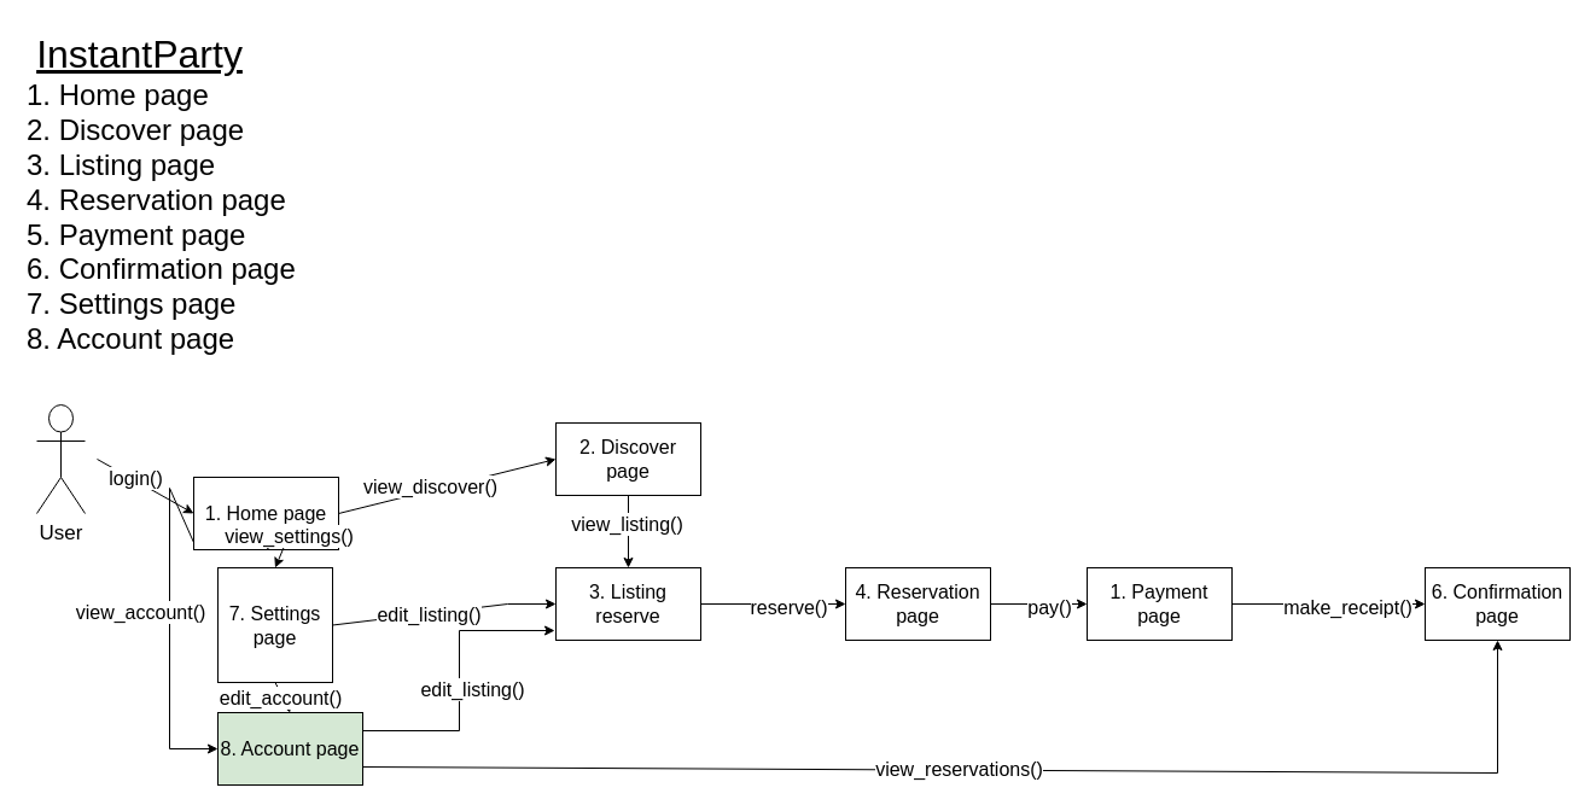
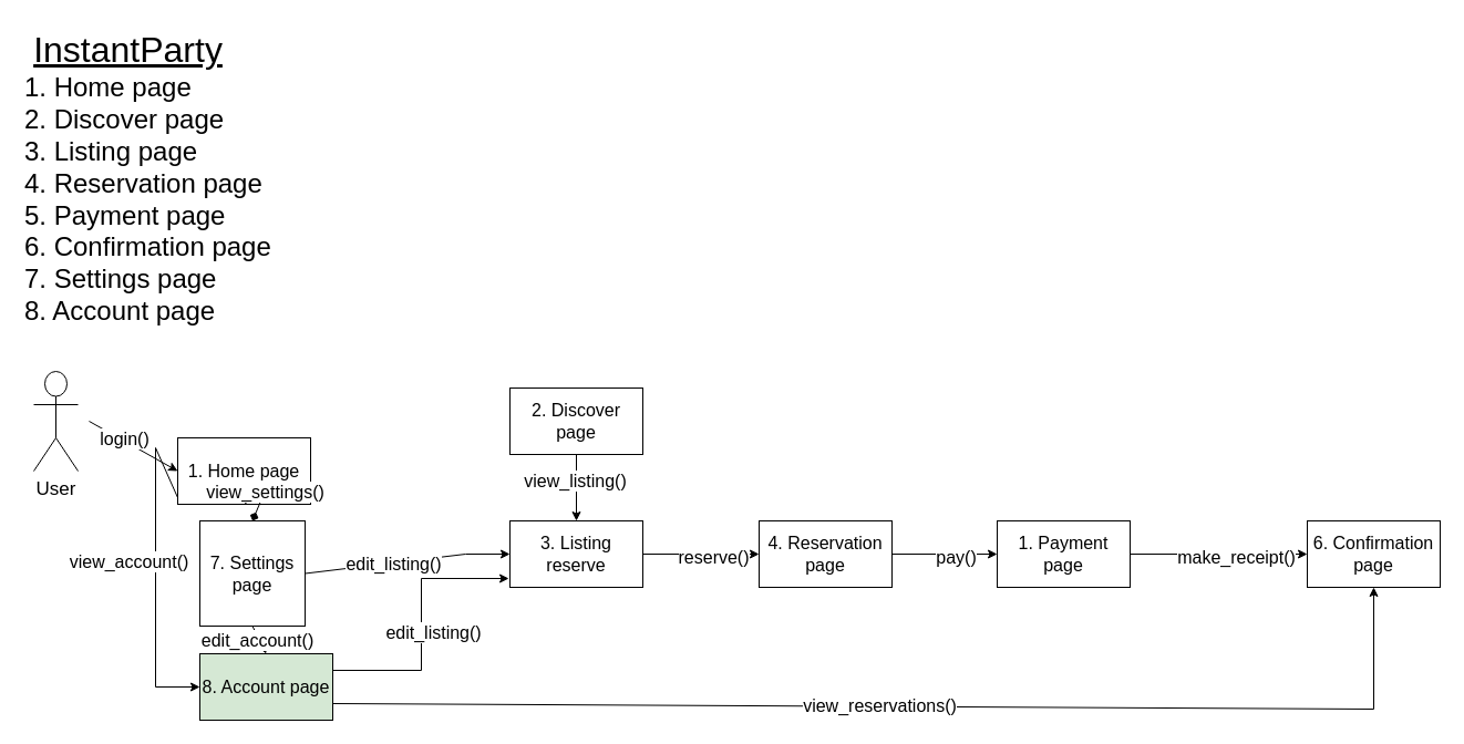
  <mxCell id="0" />
  <mxCell id="1" parent="0" />
  <mxCell id="2" value="&lt;font style=&quot;font-size: 32px;&quot;&gt;&lt;u&gt;InstantParty&lt;/u&gt;&lt;/font&gt;" style="text;html=1;align=center;verticalAlign=middle;resizable=0;points=[];autosize=1;strokeColor=none;fillColor=none;" vertex="1" parent="1"><mxGeometry width="190" height="50" as="geometry" x="20" y="20" /></mxCell>
  <mxCell id="3" value="&lt;font style=&quot;font-size: 24px;&quot;&gt;1. Home page&lt;/font&gt;&lt;div&gt;&lt;div&gt;&lt;font style=&quot;font-size: 24px;&quot;&gt;2. Discover page&lt;/font&gt;&lt;/div&gt;&lt;div&gt;&lt;font style=&quot;font-size: 24px;&quot;&gt;3. Listing page&lt;/font&gt;&lt;/div&gt;&lt;div&gt;&lt;font style=&quot;font-size: 24px;&quot;&gt;4. Reservation page&lt;/font&gt;&lt;/div&gt;&lt;div&gt;&lt;font style=&quot;font-size: 24px;&quot;&gt;5.&amp;nbsp;&lt;/font&gt;&lt;span style=&quot;font-size: 24px; background-color: transparent; color: light-dark(rgb(0, 0, 0), rgb(255, 255, 255));&quot;&gt;Payment page&lt;/span&gt;&lt;/div&gt;&lt;div&gt;&lt;font style=&quot;font-size: 24px;&quot;&gt;6. Confirmation page&lt;/font&gt;&lt;/div&gt;&lt;/div&gt;&lt;div&gt;&lt;font style=&quot;font-size: 24px;&quot;&gt;7. Settings page&lt;/font&gt;&lt;/div&gt;&lt;div&gt;&lt;font style=&quot;font-size: 24px;&quot;&gt;8. Account page&lt;/font&gt;&lt;/div&gt;" style="text;html=1;align=left;verticalAlign=middle;resizable=0;points=[];autosize=1;strokeColor=none;fillColor=none;" vertex="1" parent="1"><mxGeometry y="60" width="250" height="240" as="geometry" x="20" /></mxCell>
  <mxCell id="4" value="User" style="shape=umlActor;verticalLabelPosition=bottom;verticalAlign=top;html=1;outlineConnect=0;fontSize=17;" vertex="1" parent="1"><mxGeometry x="30" y="335" width="40" height="90" as="geometry" /></mxCell>
  <mxCell id="5" value="" style="endArrow=classic;html=1;rounded=0;entryX=0;entryY=0.5;entryDx=0;entryDy=0;" edge="1" parent="1" target="7"><mxGeometry width="50" height="50" relative="1" as="geometry"><mxPoint x="80" y="380" as="sourcePoint" /><mxPoint x="180" y="380" as="targetPoint" /></mxGeometry></mxCell>
  <mxCell id="6" value="&lt;font style=&quot;font-size: 16px;&quot;&gt;login()&lt;/font&gt;" style="edgeLabel;html=1;align=center;verticalAlign=middle;resizable=0;points=[];" vertex="1" connectable="0" parent="5"><mxGeometry x="-0.24" y="2" relative="1" as="geometry"><mxPoint as="offset" /></mxGeometry></mxCell>
  <mxCell id="7" value="&lt;font style=&quot;font-size: 16px;&quot;&gt;1. Home page&lt;/font&gt;" style="rounded=0;whiteSpace=wrap;html=1;" vertex="1" parent="1"><mxGeometry x="160" y="395" width="120" height="60" as="geometry" /></mxCell>
- <mxCell id="8" value="" style="endArrow=classic;html=1;rounded=0;exitX=1;exitY=0.5;exitDx=0;exitDy=0;entryX=0;entryY=0.5;entryDx=0;entryDy=0;" edge="1" parent="1" source="7" target="10"><mxGeometry width="50" height="50" relative="1" as="geometry"><mxPoint x="420" y="400" as="sourcePoint" /><mxPoint x="380" y="380" as="targetPoint" /></mxGeometry></mxCell>
- <mxCell id="9" value="&lt;span style=&quot;font-size: 16px;&quot;&gt;view_discover()&lt;/span&gt;" style="edgeLabel;html=1;align=center;verticalAlign=middle;resizable=0;points=[];" vertex="1" connectable="0" parent="8"><mxGeometry x="-0.15" y="3" relative="1" as="geometry"><mxPoint as="offset" /></mxGeometry></mxCell>
  <mxCell id="10" value="&lt;font style=&quot;font-size: 16px;&quot;&gt;2. Discover page&lt;/font&gt;" style="rounded=0;whiteSpace=wrap;html=1;" vertex="1" parent="1"><mxGeometry x="460" y="350" width="120" height="60" as="geometry" /></mxCell>
  <mxCell id="11" value="&lt;font style=&quot;font-size: 16px;&quot;&gt;7. Settings page&lt;/font&gt;" style="rounded=0;whiteSpace=wrap;html=1;" vertex="1" parent="1"><mxGeometry x="180" y="470" width="95" height="95" as="geometry" /></mxCell>
- <mxCell id="12" value="" style="endArrow=classic;html=1;rounded=0;exitX=0.5;exitY=1;exitDx=0;exitDy=0;entryX=0.5;entryY=0;entryDx=0;entryDy=0;" edge="1" parent="1" source="7" target="11"><mxGeometry width="50" height="50" relative="1" as="geometry"><mxPoint x="420" y="400" as="sourcePoint" /><mxPoint x="470" y="350" as="targetPoint" /><Array as="points"><mxPoint x="240" y="440" /></Array></mxGeometry></mxCell>
+ <mxCell id="12" value="" style="endArrow=diamond;html=1;rounded=0;exitX=0.5;exitY=1;exitDx=0;exitDy=0;entryX=0.5;entryY=0;entryDx=0;entryDy=0;" edge="1" parent="1" source="7" target="11"><mxGeometry width="50" height="50" relative="1" as="geometry"><mxPoint x="420" y="400" as="sourcePoint" /><mxPoint x="470" y="350" as="targetPoint" /><Array as="points"><mxPoint x="240" y="440" /></Array></mxGeometry></mxCell>
  <mxCell id="13" value="&lt;font style=&quot;font-size: 16px;&quot;&gt;view_settings()&lt;/font&gt;" style="edgeLabel;html=1;align=center;verticalAlign=middle;resizable=0;points=[];" vertex="1" connectable="0" parent="12"><mxGeometry x="-0.222" y="-2" relative="1" as="geometry"><mxPoint as="offset" /></mxGeometry></mxCell>
  <mxCell id="14" value="" style="endArrow=classic;html=1;rounded=0;exitX=0.5;exitY=1;exitDx=0;exitDy=0;entryX=0.5;entryY=0;entryDx=0;entryDy=0;" edge="1" parent="1" source="11" target="16"><mxGeometry width="50" height="50" relative="1" as="geometry"><mxPoint x="420" y="390" as="sourcePoint" /><mxPoint x="240" y="620" as="targetPoint" /></mxGeometry></mxCell>
  <mxCell id="15" value="&lt;font style=&quot;font-size: 16px;&quot;&gt;edit_account()&lt;/font&gt;" style="edgeLabel;html=1;align=center;verticalAlign=middle;resizable=0;points=[];" vertex="1" connectable="0" parent="14"><mxGeometry x="-0.1" y="-2" relative="1" as="geometry"><mxPoint as="offset" /></mxGeometry></mxCell>
  <mxCell id="16" value="&lt;font style=&quot;font-size: 16px;&quot;&gt;8. Account page&lt;/font&gt;" style="rounded=0;whiteSpace=wrap;html=1;fillColor=#d5e8d4;" vertex="1" parent="1"><mxGeometry x="180" y="590" width="120" height="60" as="geometry" /></mxCell>
  <mxCell id="17" value="&lt;font style=&quot;font-size: 16px;&quot;&gt;3. Listing reserve&lt;/font&gt;" style="rounded=0;whiteSpace=wrap;html=1;" vertex="1" parent="1"><mxGeometry x="460" y="470" width="120" height="60" as="geometry" /></mxCell>
  <mxCell id="18" value="" style="endArrow=classic;html=1;rounded=0;exitX=0.5;exitY=1;exitDx=0;exitDy=0;entryX=0.5;entryY=0;entryDx=0;entryDy=0;" edge="1" parent="1" source="10" target="17"><mxGeometry width="50" height="50" relative="1" as="geometry"><mxPoint x="250" y="420" as="sourcePoint" /><mxPoint x="250" y="480" as="targetPoint" /></mxGeometry></mxCell>
  <mxCell id="19" value="&lt;font style=&quot;font-size: 16px;&quot;&gt;view_listing()&lt;/font&gt;" style="edgeLabel;html=1;align=center;verticalAlign=middle;resizable=0;points=[];" vertex="1" connectable="0" parent="18"><mxGeometry x="-0.222" y="-2" relative="1" as="geometry"><mxPoint as="offset" /></mxGeometry></mxCell>
  <mxCell id="20" value="" style="endArrow=classic;html=1;rounded=0;exitX=1;exitY=0.5;exitDx=0;exitDy=0;entryX=0;entryY=0.5;entryDx=0;entryDy=0;" edge="1" parent="1" source="11" target="17"><mxGeometry width="50" height="50" relative="1" as="geometry"><mxPoint x="530" y="420" as="sourcePoint" /><mxPoint x="530" y="470" as="targetPoint" /><Array as="points"><mxPoint x="420" y="500" /></Array></mxGeometry></mxCell>
  <mxCell id="21" value="&lt;font style=&quot;font-size: 16px;&quot;&gt;edit_listing()&lt;/font&gt;" style="edgeLabel;html=1;align=center;verticalAlign=middle;resizable=0;points=[];" vertex="1" connectable="0" parent="20"><mxGeometry x="-0.222" y="-2" relative="1" as="geometry"><mxPoint x="8" y="-2" as="offset" /></mxGeometry></mxCell>
- <mxCell id="22" value="&lt;font style=&quot;font-size: 16px;&quot;&gt;4. Reservation page&lt;/font&gt;" style="rounded=0;whiteSpace=wrap;html=1;" vertex="1" parent="1"><mxGeometry x="700" y="470" width="120" height="60" as="geometry" /></mxCell>
+ <mxCell id="22" value="&lt;font style=&quot;font-size: 16px;&quot;&gt;4. Reservation page&lt;/font&gt;" style="rounded=0;whiteSpace=wrap;html=1;" vertex="1" parent="1"><mxGeometry x="685" y="470" width="120" height="60" as="geometry" /></mxCell>
  <mxCell id="23" value="&lt;font style=&quot;font-size: 16px;&quot;&gt;1. Payment page&lt;/font&gt;" style="rounded=0;whiteSpace=wrap;html=1;" vertex="1" parent="1"><mxGeometry x="900" y="470" width="120" height="60" as="geometry" /></mxCell>
  <mxCell id="24" value="&lt;font style=&quot;font-size: 16px;&quot;&gt;6. Confirmation page&lt;/font&gt;" style="rounded=0;whiteSpace=wrap;html=1;" vertex="1" parent="1"><mxGeometry x="1180" y="470" width="120" height="60" as="geometry" /></mxCell>
  <mxCell id="25" value="" style="endArrow=classic;html=1;rounded=0;exitX=1;exitY=0.5;exitDx=0;exitDy=0;entryX=0;entryY=0.5;entryDx=0;entryDy=0;" edge="1" parent="1" source="17" target="22"><mxGeometry width="50" height="50" relative="1" as="geometry"><mxPoint x="620" y="380" as="sourcePoint" /><mxPoint x="670" y="330" as="targetPoint" /></mxGeometry></mxCell>
  <mxCell id="26" value="reserve()" style="edgeLabel;html=1;align=center;verticalAlign=middle;resizable=0;points=[];fontSize=16;" vertex="1" connectable="0" parent="25"><mxGeometry x="0.2" y="-2" relative="1" as="geometry"><mxPoint as="offset" /></mxGeometry></mxCell>
  <mxCell id="27" value="" style="endArrow=classic;html=1;rounded=0;exitX=1;exitY=0.5;exitDx=0;exitDy=0;entryX=0;entryY=0.5;entryDx=0;entryDy=0;" edge="1" parent="1" source="22" target="23"><mxGeometry width="50" height="50" relative="1" as="geometry"><mxPoint x="590" y="510" as="sourcePoint" /><mxPoint x="710" y="510" as="targetPoint" /></mxGeometry></mxCell>
  <mxCell id="28" value="pay()" style="edgeLabel;html=1;align=center;verticalAlign=middle;resizable=0;points=[];fontSize=16;" vertex="1" connectable="0" parent="27"><mxGeometry x="0.2" y="-2" relative="1" as="geometry"><mxPoint as="offset" /></mxGeometry></mxCell>
  <mxCell id="29" value="" style="endArrow=classic;html=1;rounded=0;exitX=1;exitY=0.5;exitDx=0;exitDy=0;entryX=0;entryY=0.5;entryDx=0;entryDy=0;" edge="1" parent="1" source="23" target="24"><mxGeometry width="50" height="50" relative="1" as="geometry"><mxPoint x="600" y="520" as="sourcePoint" /><mxPoint x="720" y="520" as="targetPoint" /></mxGeometry></mxCell>
  <mxCell id="30" value="make_receipt()" style="edgeLabel;html=1;align=center;verticalAlign=middle;resizable=0;points=[];fontSize=16;" vertex="1" connectable="0" parent="29"><mxGeometry x="0.2" y="-2" relative="1" as="geometry"><mxPoint x="-1" as="offset" /></mxGeometry></mxCell>
  <mxCell id="31" value="" style="endArrow=classic;html=1;rounded=0;exitX=1;exitY=0.75;exitDx=0;exitDy=0;entryX=0.5;entryY=1;entryDx=0;entryDy=0;" edge="1" parent="1" source="16" target="24"><mxGeometry width="50" height="50" relative="1" as="geometry"><mxPoint x="650" y="380" as="sourcePoint" /><mxPoint x="700" y="330" as="targetPoint" /><Array as="points"><mxPoint x="1240" y="640" /></Array></mxGeometry></mxCell>
  <mxCell id="32" value="&lt;font style=&quot;font-size: 16px;&quot;&gt;view_reservations()&lt;/font&gt;" style="edgeLabel;html=1;align=center;verticalAlign=middle;resizable=0;points=[];" vertex="1" connectable="0" parent="31"><mxGeometry x="-0.06" y="1" relative="1" as="geometry"><mxPoint as="offset" /></mxGeometry></mxCell>
  <mxCell id="33" value="" style="endArrow=classic;html=1;rounded=0;exitX=0;exitY=0.9;exitDx=0;exitDy=0;exitPerimeter=0;entryX=0;entryY=0.5;entryDx=0;entryDy=0;" edge="1" parent="1" source="7" target="16"><mxGeometry width="50" height="50" relative="1" as="geometry"><mxPoint x="650" y="570" as="sourcePoint" /><mxPoint x="140" y="620" as="targetPoint" /><Array as="points"><mxPoint x="140" y="404" /><mxPoint x="140" y="620" /></Array></mxGeometry></mxCell>
  <mxCell id="34" value="&lt;font style=&quot;font-size: 16px;&quot;&gt;view_account()&lt;/font&gt;" style="edgeLabel;html=1;align=center;verticalAlign=middle;resizable=0;points=[];" vertex="1" connectable="0" parent="33"><mxGeometry x="0.23" y="-2" relative="1" as="geometry"><mxPoint x="-23" y="-36" as="offset" /></mxGeometry></mxCell>
  <mxCell id="35" value="" style="endArrow=classic;html=1;rounded=0;exitX=1;exitY=0.25;exitDx=0;exitDy=0;entryX=-0.008;entryY=0.867;entryDx=0;entryDy=0;entryPerimeter=0;" edge="1" parent="1" source="16" target="17"><mxGeometry width="50" height="50" relative="1" as="geometry"><mxPoint x="310" y="510" as="sourcePoint" /><mxPoint x="470" y="510" as="targetPoint" /><Array as="points"><mxPoint x="380" y="605" /><mxPoint x="380" y="522" /></Array></mxGeometry></mxCell>
  <mxCell id="36" value="&lt;font style=&quot;font-size: 16px;&quot;&gt;edit_listing()&lt;/font&gt;" style="edgeLabel;html=1;align=center;verticalAlign=middle;resizable=0;points=[];" vertex="1" connectable="0" parent="35"><mxGeometry x="-0.222" y="-2" relative="1" as="geometry"><mxPoint x="8" y="-21" as="offset" /></mxGeometry></mxCell>
